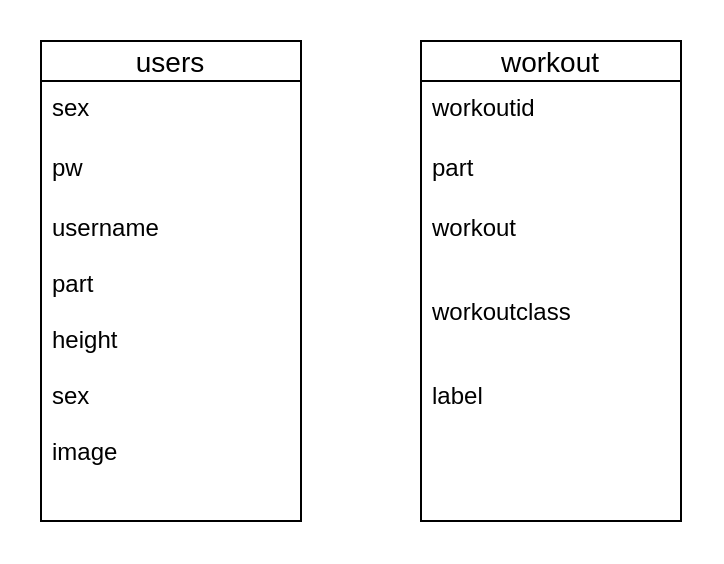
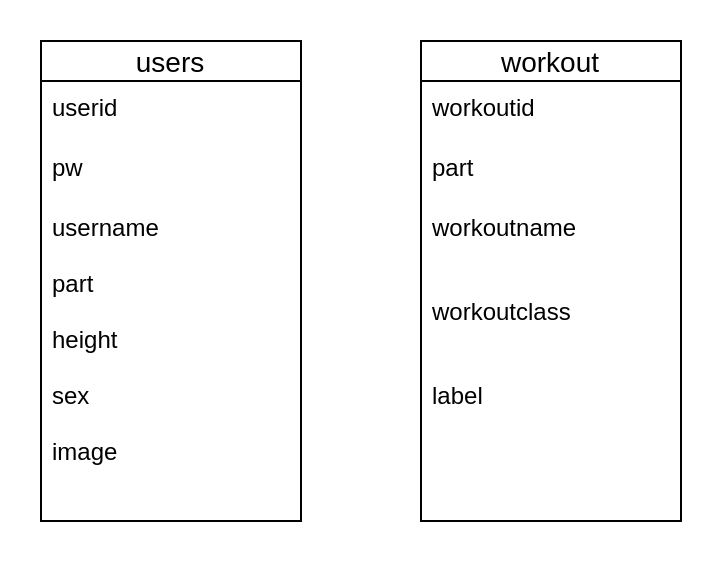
  <mxCell id="0" />
  <mxCell id="1" parent="0" />
  <mxCell id="2" value="users" style="swimlane;fontStyle=0;childLayout=stackLayout;horizontal=1;startSize=20;horizontalStack=0;resizeParent=1;resizeParentMax=0;resizeLast=0;collapsible=1;marginBottom=0;align=center;fontSize=14;" vertex="1" parent="1"><mxGeometry width="130" height="240" as="geometry" x="20" y="20" /></mxCell>
- <mxCell id="3" value="sex&#10;&#10;" style="text;strokeColor=none;fillColor=none;spacingLeft=4;spacingRight=4;overflow=hidden;rotatable=0;points=[[0,0.5],[1,0.5]];portConstraint=eastwest;fontSize=12;" vertex="1" parent="2"><mxGeometry y="20" width="130" height="30" as="geometry" /></mxCell>
+ <mxCell id="3" value="userid&#10;&#10;" style="text;strokeColor=none;fillColor=none;spacingLeft=4;spacingRight=4;overflow=hidden;rotatable=0;points=[[0,0.5],[1,0.5]];portConstraint=eastwest;fontSize=12;" vertex="1" parent="2"><mxGeometry y="20" width="130" height="30" as="geometry" /></mxCell>
  <mxCell id="4" value="pw" style="text;strokeColor=none;fillColor=none;spacingLeft=4;spacingRight=4;overflow=hidden;rotatable=0;points=[[0,0.5],[1,0.5]];portConstraint=eastwest;fontSize=12;" vertex="1" parent="2"><mxGeometry y="50" width="130" height="30" as="geometry" /></mxCell>
  <mxCell id="5" value="username&#10;&#10;part&#10;&#10;height&#10;&#10;sex&#10;&#10;image" style="text;strokeColor=none;fillColor=none;spacingLeft=4;spacingRight=4;overflow=hidden;rotatable=0;points=[[0,0.5],[1,0.5]];portConstraint=eastwest;fontSize=12;" vertex="1" parent="2"><mxGeometry y="80" width="130" height="160" as="geometry" /></mxCell>
  <mxCell id="6" value="workout" style="swimlane;fontStyle=0;childLayout=stackLayout;horizontal=1;startSize=20;horizontalStack=0;resizeParent=1;resizeParentMax=0;resizeLast=0;collapsible=1;marginBottom=0;align=center;fontSize=14;" vertex="1" parent="1"><mxGeometry x="210" width="130" height="240" as="geometry" y="20" /></mxCell>
  <mxCell id="7" value="workoutid&#10;" style="text;strokeColor=none;fillColor=none;spacingLeft=4;spacingRight=4;overflow=hidden;rotatable=0;points=[[0,0.5],[1,0.5]];portConstraint=eastwest;fontSize=12;" vertex="1" parent="6"><mxGeometry y="20" width="130" height="30" as="geometry" /></mxCell>
  <mxCell id="8" value="part" style="text;strokeColor=none;fillColor=none;spacingLeft=4;spacingRight=4;overflow=hidden;rotatable=0;points=[[0,0.5],[1,0.5]];portConstraint=eastwest;fontSize=12;" vertex="1" parent="6"><mxGeometry y="50" width="130" height="30" as="geometry" /></mxCell>
- <mxCell id="9" value="workout&#10;&#10;&#10;workoutclass&#10;&#10;&#10;label" style="text;strokeColor=none;fillColor=none;spacingLeft=4;spacingRight=4;overflow=hidden;rotatable=0;points=[[0,0.5],[1,0.5]];portConstraint=eastwest;fontSize=12;" vertex="1" parent="6"><mxGeometry y="80" width="130" height="160" as="geometry" /></mxCell>
+ <mxCell id="9" value="workoutname&#10;&#10;&#10;workoutclass&#10;&#10;&#10;label" style="text;strokeColor=none;fillColor=none;spacingLeft=4;spacingRight=4;overflow=hidden;rotatable=0;points=[[0,0.5],[1,0.5]];portConstraint=eastwest;fontSize=12;" vertex="1" parent="6"><mxGeometry y="80" width="130" height="160" as="geometry" /></mxCell>
